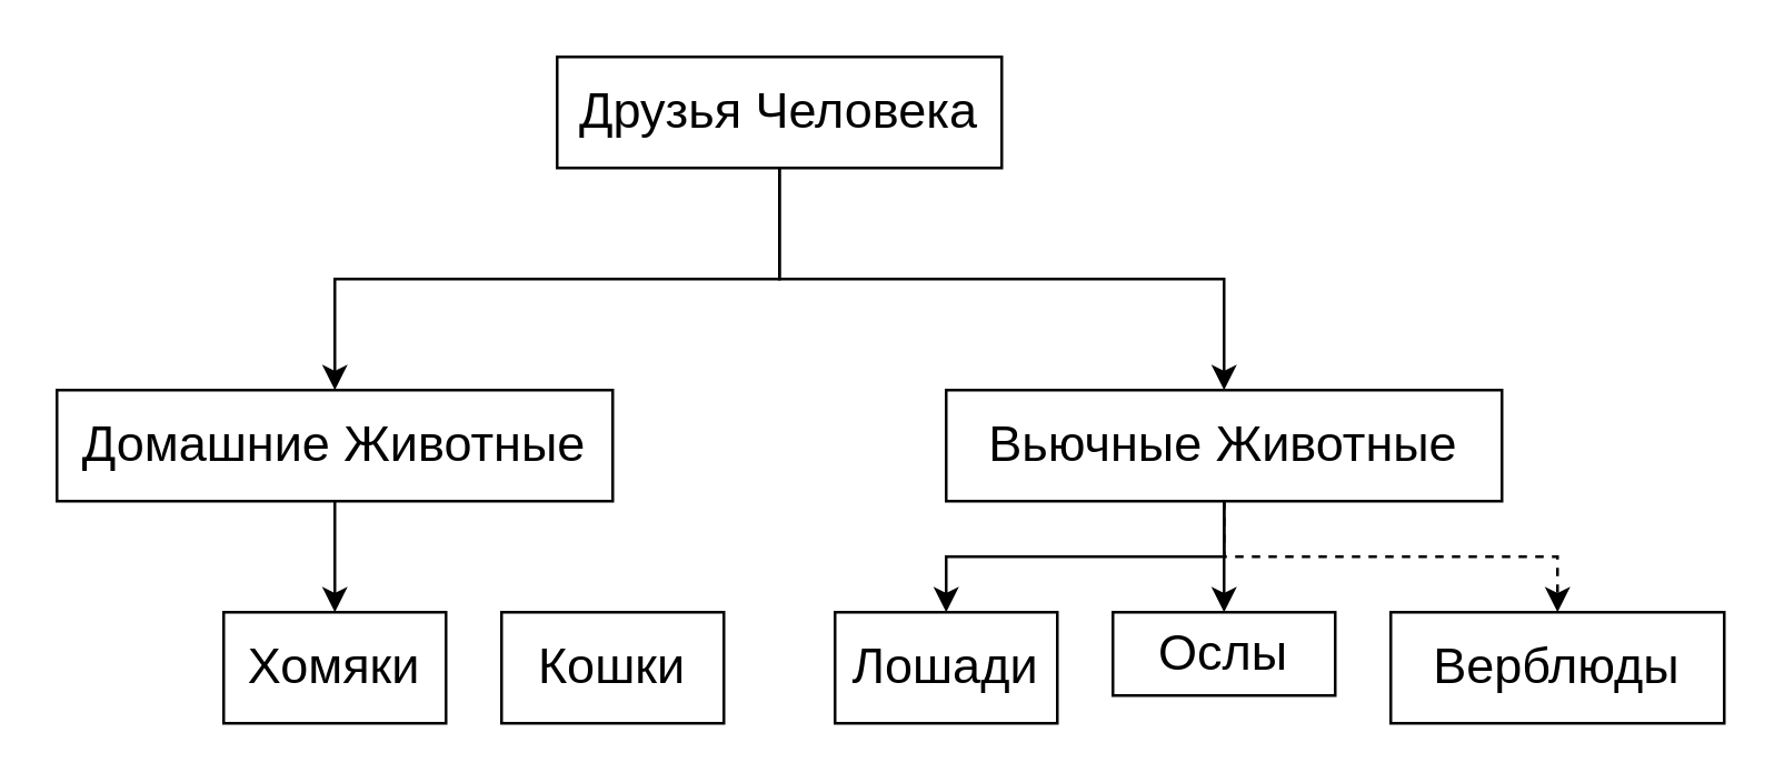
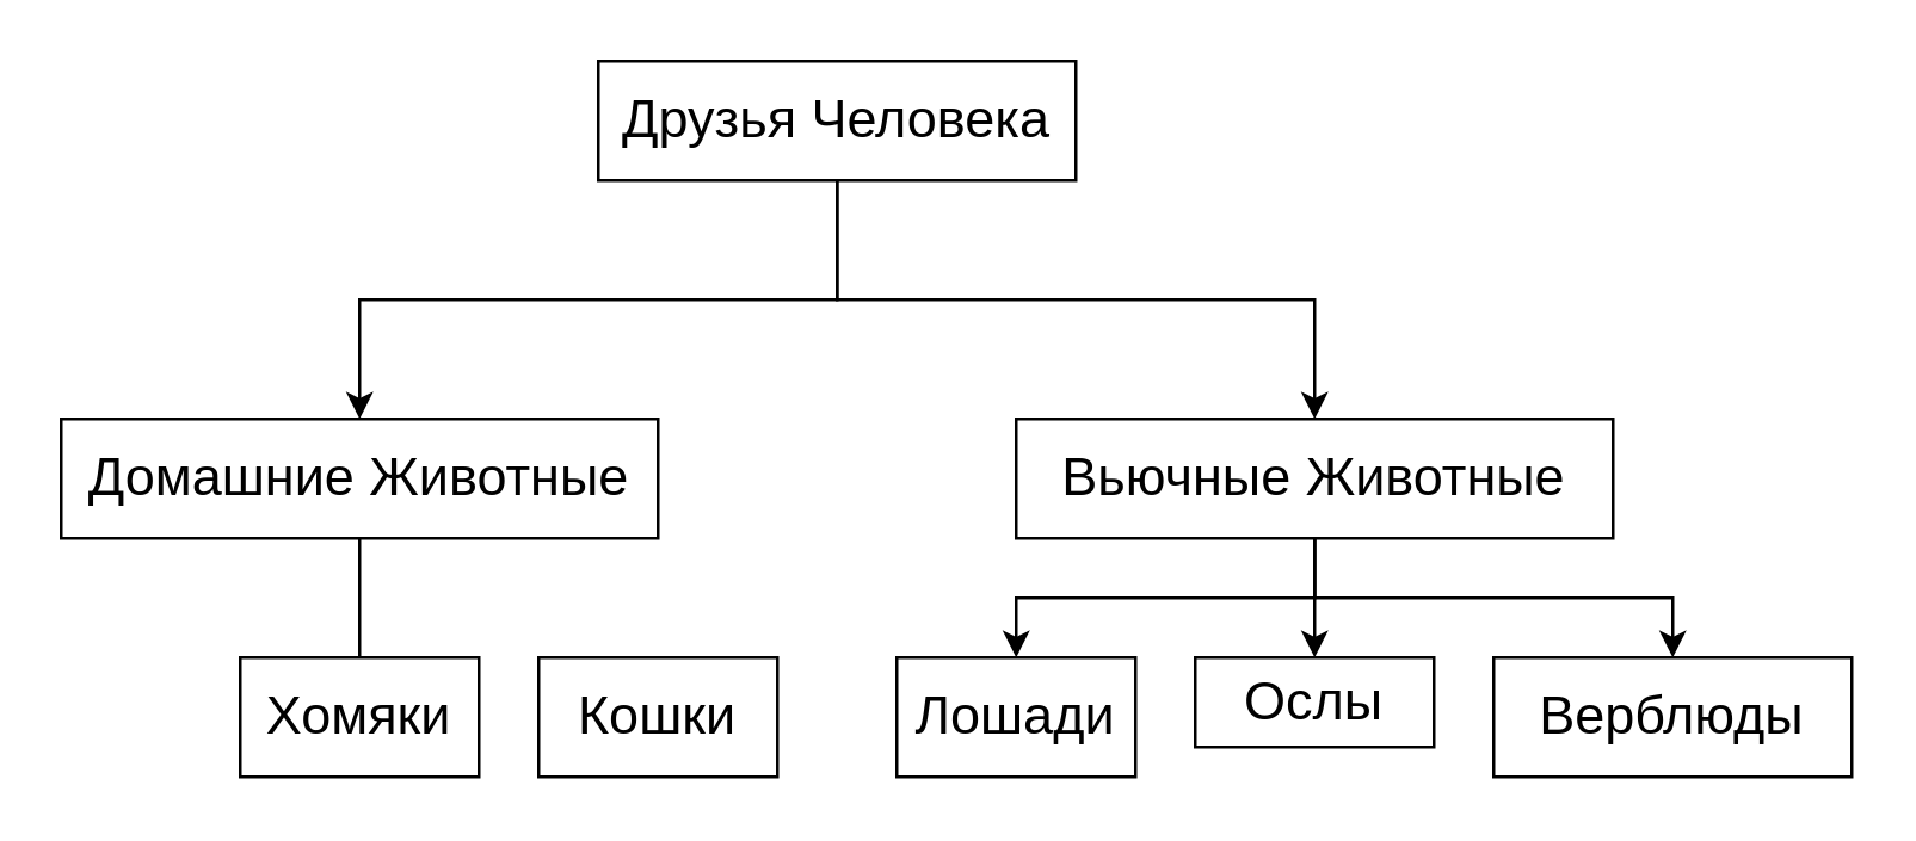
  <mxCell id="0" />
  <mxCell id="1" parent="0" />
  <mxCell id="2" value="" style="edgeStyle=orthogonalEdgeStyle;rounded=0;orthogonalLoop=1;jettySize=auto;html=1;fontSize=18;" edge="1" parent="1" source="4" target="7"><mxGeometry relative="1" as="geometry" /></mxCell>
  <mxCell id="3" value="" style="edgeStyle=orthogonalEdgeStyle;rounded=0;orthogonalLoop=1;jettySize=auto;html=1;fontSize=18;" edge="1" parent="1" source="4" target="11"><mxGeometry relative="1" as="geometry" /></mxCell>
  <mxCell id="4" value="&lt;font style=&quot;font-size: 13px;&quot;&gt;&lt;font style=&quot;font-size: 14px;&quot;&gt;&lt;font style=&quot;font-size: 15px;&quot;&gt;&lt;font style=&quot;font-size: 16px;&quot;&gt;&lt;font style=&quot;font-size: 17px;&quot;&gt;&lt;font style=&quot;font-size: 18px;&quot;&gt;Друзья Человека&lt;/font&gt;&lt;/font&gt;&lt;/font&gt;&lt;/font&gt;&lt;/font&gt;&lt;/font&gt;" style="rounded=0;whiteSpace=wrap;html=1;" vertex="1" parent="1"><mxGeometry x="200" y="20" width="160" height="40" as="geometry" /></mxCell>
  <mxCell id="5" style="edgeStyle=orthogonalEdgeStyle;rounded=0;orthogonalLoop=1;jettySize=auto;html=1;exitX=0.5;exitY=1;exitDx=0;exitDy=0;fontSize=18;" edge="1" parent="1" source="4" target="4"><mxGeometry relative="1" as="geometry" /></mxCell>
- <mxCell id="6" value="" style="edgeStyle=orthogonalEdgeStyle;rounded=0;orthogonalLoop=1;jettySize=auto;html=1;fontSize=18;" edge="1" parent="1" source="7" target="13"><mxGeometry relative="1" as="geometry" /></mxCell>
+ <mxCell id="6" value="" style="edgeStyle=orthogonalEdgeStyle;rounded=0;orthogonalLoop=1;jettySize=auto;html=1;fontSize=18;endArrow=none;" edge="1" parent="1" source="7" target="13"><mxGeometry relative="1" as="geometry" /></mxCell>
  <mxCell id="7" value="&lt;font style=&quot;font-size: 18px;&quot;&gt;Домашние Животные&lt;br&gt;&lt;/font&gt;" style="whiteSpace=wrap;html=1;rounded=0;" vertex="1" parent="1"><mxGeometry x="20" y="140" width="200" height="40" as="geometry" /></mxCell>
  <mxCell id="8" value="" style="edgeStyle=orthogonalEdgeStyle;rounded=0;orthogonalLoop=1;jettySize=auto;html=1;fontSize=18;" edge="1" parent="1" source="11" target="14"><mxGeometry relative="1" as="geometry" /></mxCell>
- <mxCell id="9" value="" style="edgeStyle=orthogonalEdgeStyle;rounded=0;orthogonalLoop=1;jettySize=auto;html=1;fontSize=18;dashed=1;" edge="1" parent="1" source="11" target="15"><mxGeometry relative="1" as="geometry" /></mxCell>
+ <mxCell id="9" value="" style="edgeStyle=orthogonalEdgeStyle;rounded=0;orthogonalLoop=1;jettySize=auto;html=1;fontSize=18;" edge="1" parent="1" source="11" target="15"><mxGeometry relative="1" as="geometry" /></mxCell>
  <mxCell id="10" value="" style="edgeStyle=orthogonalEdgeStyle;rounded=0;orthogonalLoop=1;jettySize=auto;html=1;fontSize=18;" edge="1" parent="1" source="11" target="16"><mxGeometry relative="1" as="geometry" /></mxCell>
  <mxCell id="11" value="&lt;font style=&quot;font-size: 13px;&quot;&gt;&lt;font style=&quot;font-size: 14px;&quot;&gt;&lt;font style=&quot;font-size: 15px;&quot;&gt;&lt;font style=&quot;font-size: 16px;&quot;&gt;&lt;font style=&quot;font-size: 17px;&quot;&gt;&lt;font style=&quot;font-size: 18px;&quot;&gt;Вьючные Животные&lt;/font&gt;&lt;/font&gt;&lt;/font&gt;&lt;/font&gt;&lt;/font&gt;&lt;/font&gt;" style="whiteSpace=wrap;html=1;rounded=0;" vertex="1" parent="1"><mxGeometry x="340" y="140" width="200" height="40" as="geometry" /></mxCell>
  <mxCell id="12" value="&lt;font style=&quot;font-size: 13px;&quot;&gt;&lt;font style=&quot;font-size: 14px;&quot;&gt;&lt;font style=&quot;font-size: 15px;&quot;&gt;&lt;font style=&quot;font-size: 16px;&quot;&gt;&lt;font style=&quot;font-size: 17px;&quot;&gt;&lt;font style=&quot;font-size: 18px;&quot;&gt;Кошки&lt;/font&gt;&lt;/font&gt;&lt;/font&gt;&lt;/font&gt;&lt;/font&gt;&lt;/font&gt;" style="whiteSpace=wrap;html=1;rounded=0;" vertex="1" parent="1"><mxGeometry x="180" y="220" width="80" height="40" as="geometry" /></mxCell>
  <mxCell id="13" value="&lt;font style=&quot;font-size: 13px;&quot;&gt;&lt;font style=&quot;font-size: 14px;&quot;&gt;&lt;font style=&quot;font-size: 15px;&quot;&gt;&lt;font style=&quot;font-size: 16px;&quot;&gt;&lt;font style=&quot;font-size: 17px;&quot;&gt;&lt;font style=&quot;font-size: 18px;&quot;&gt;Хомяки&lt;/font&gt;&lt;/font&gt;&lt;/font&gt;&lt;/font&gt;&lt;/font&gt;&lt;/font&gt;" style="whiteSpace=wrap;html=1;rounded=0;" vertex="1" parent="1"><mxGeometry x="80" y="220" width="80" height="40" as="geometry" /></mxCell>
  <mxCell id="14" value="&lt;font style=&quot;font-size: 13px;&quot;&gt;&lt;font style=&quot;font-size: 14px;&quot;&gt;&lt;font style=&quot;font-size: 15px;&quot;&gt;&lt;font style=&quot;font-size: 16px;&quot;&gt;&lt;font style=&quot;font-size: 17px;&quot;&gt;&lt;font style=&quot;font-size: 18px;&quot;&gt;Лошади&lt;/font&gt;&lt;/font&gt;&lt;/font&gt;&lt;/font&gt;&lt;/font&gt;&lt;/font&gt;" style="whiteSpace=wrap;html=1;rounded=0;" vertex="1" parent="1"><mxGeometry x="300" y="220" width="80" height="40" as="geometry" /></mxCell>
  <mxCell id="15" value="&lt;font style=&quot;font-size: 13px;&quot;&gt;&lt;font style=&quot;font-size: 14px;&quot;&gt;&lt;font style=&quot;font-size: 15px;&quot;&gt;&lt;font style=&quot;font-size: 16px;&quot;&gt;&lt;font style=&quot;font-size: 17px;&quot;&gt;&lt;font style=&quot;font-size: 18px;&quot;&gt;Верблюды&lt;/font&gt;&lt;/font&gt;&lt;/font&gt;&lt;/font&gt;&lt;/font&gt;&lt;/font&gt;" style="whiteSpace=wrap;html=1;rounded=0;" vertex="1" parent="1"><mxGeometry x="500" y="220" width="120" height="40" as="geometry" /></mxCell>
  <mxCell id="16" value="&lt;font style=&quot;font-size: 13px;&quot;&gt;&lt;font style=&quot;font-size: 14px;&quot;&gt;&lt;font style=&quot;font-size: 15px;&quot;&gt;&lt;font style=&quot;font-size: 16px;&quot;&gt;&lt;font style=&quot;font-size: 17px;&quot;&gt;&lt;font style=&quot;font-size: 18px;&quot;&gt;Ослы&lt;/font&gt;&lt;/font&gt;&lt;/font&gt;&lt;/font&gt;&lt;/font&gt;&lt;/font&gt;" style="whiteSpace=wrap;html=1;rounded=0;" vertex="1" parent="1"><mxGeometry x="400" y="220" width="80" height="30" as="geometry" /></mxCell>
